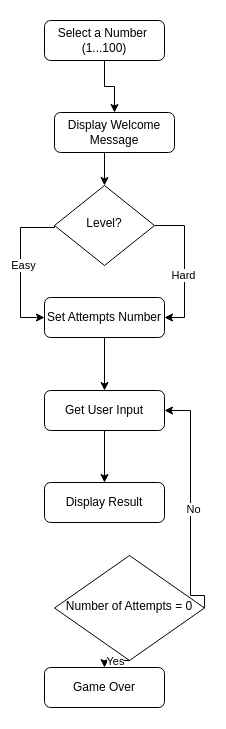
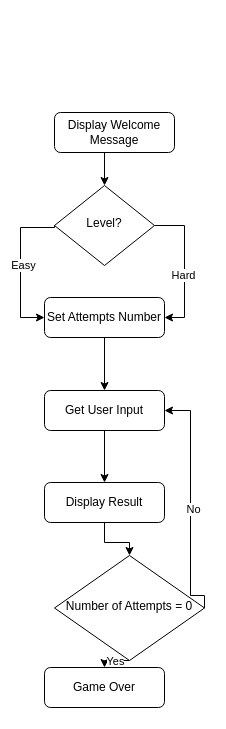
  <mxCell id="0" />
  <mxCell id="1" parent="0" />
  <mxCell id="2" style="edgeStyle=orthogonalEdgeStyle;rounded=0;orthogonalLoop=1;jettySize=auto;html=1;exitX=0.5;exitY=1;exitDx=0;exitDy=0;entryX=0.5;entryY=0;entryDx=0;entryDy=0;" edge="1" parent="1" source="3" target="8"><mxGeometry relative="1" as="geometry" /></mxCell>
  <mxCell id="3" value="Display Welcome Message" style="rounded=1;whiteSpace=wrap;html=1;fontSize=12;glass=0;strokeWidth=1;shadow=0;" parent="1" vertex="1"><mxGeometry x="54" y="112" width="120" height="40" as="geometry" /></mxCell>
  <mxCell id="4" style="edgeStyle=orthogonalEdgeStyle;rounded=0;orthogonalLoop=1;jettySize=auto;html=1;exitX=0;exitY=0.5;exitDx=0;exitDy=0;entryX=0;entryY=0.5;entryDx=0;entryDy=0;" edge="1" parent="1" source="8" target="10"><mxGeometry relative="1" as="geometry"><Array as="points"><mxPoint x="20" y="227" /><mxPoint x="20" y="317" /></Array></mxGeometry></mxCell>
  <mxCell id="5" value="Easy" style="edgeLabel;html=1;align=center;verticalAlign=middle;resizable=0;points=[];" vertex="1" connectable="0" parent="4"><mxGeometry x="-0.023" y="2" relative="1" as="geometry"><mxPoint as="offset" /></mxGeometry></mxCell>
  <mxCell id="6" style="edgeStyle=orthogonalEdgeStyle;rounded=0;orthogonalLoop=1;jettySize=auto;html=1;exitX=1;exitY=0.5;exitDx=0;exitDy=0;entryX=1;entryY=0.5;entryDx=0;entryDy=0;" edge="1" parent="1" source="8" target="10"><mxGeometry relative="1" as="geometry" /></mxCell>
  <mxCell id="7" value="Hard" style="edgeLabel;html=1;align=center;verticalAlign=middle;resizable=0;points=[];" vertex="1" connectable="0" parent="6"><mxGeometry x="0.109" y="-2" relative="1" as="geometry"><mxPoint as="offset" /></mxGeometry></mxCell>
  <mxCell id="8" value="Level?" style="rhombus;whiteSpace=wrap;html=1;shadow=0;fontFamily=Helvetica;fontSize=12;align=center;strokeWidth=1;spacing=6;spacingTop=-4;" parent="1" vertex="1"><mxGeometry x="54" y="185" width="100" height="80" as="geometry" /></mxCell>
  <mxCell id="9" style="edgeStyle=orthogonalEdgeStyle;rounded=0;orthogonalLoop=1;jettySize=auto;html=1;exitX=0.5;exitY=1;exitDx=0;exitDy=0;entryX=0.5;entryY=0;entryDx=0;entryDy=0;" edge="1" parent="1" source="10" target="14"><mxGeometry relative="1" as="geometry" /></mxCell>
  <mxCell id="10" value="Set Attempts Number" style="rounded=1;whiteSpace=wrap;html=1;fontSize=12;glass=0;strokeWidth=1;shadow=0;" parent="1" vertex="1"><mxGeometry x="44" y="297" width="120" height="40" as="geometry" /></mxCell>
- <mxCell id="11" style="edgeStyle=orthogonalEdgeStyle;rounded=0;orthogonalLoop=1;jettySize=auto;html=1;exitX=0.5;exitY=1;exitDx=0;exitDy=0;entryX=0.5;entryY=0;entryDx=0;entryDy=0;" edge="1" parent="1" source="12" target="3"><mxGeometry relative="1" as="geometry" /></mxCell>
- <mxCell id="12" value="Select a Number&amp;nbsp;&lt;br&gt;(1...100)" style="rounded=1;whiteSpace=wrap;html=1;fontSize=12;glass=0;strokeWidth=1;shadow=0;" parent="1" vertex="1"><mxGeometry x="44" y="20" width="120" height="40" as="geometry" /></mxCell>
  <mxCell id="13" style="edgeStyle=orthogonalEdgeStyle;rounded=0;orthogonalLoop=1;jettySize=auto;html=1;exitX=0.5;exitY=1;exitDx=0;exitDy=0;entryX=0.5;entryY=0;entryDx=0;entryDy=0;" edge="1" parent="1" source="14" target="21"><mxGeometry relative="1" as="geometry" /></mxCell>
  <mxCell id="14" value="Get User Input" style="rounded=1;whiteSpace=wrap;html=1;fontSize=12;glass=0;strokeWidth=1;shadow=0;" vertex="1" parent="1"><mxGeometry x="44" y="390" width="120" height="40" as="geometry" /></mxCell>
  <mxCell id="15" style="edgeStyle=orthogonalEdgeStyle;rounded=0;orthogonalLoop=1;jettySize=auto;html=1;exitX=0.5;exitY=1;exitDx=0;exitDy=0;entryX=0.5;entryY=0;entryDx=0;entryDy=0;" edge="1" parent="1" source="19" target="22"><mxGeometry relative="1" as="geometry" /></mxCell>
  <mxCell id="16" value="Yes" style="edgeLabel;html=1;align=center;verticalAlign=middle;resizable=0;points=[];" vertex="1" connectable="0" parent="15"><mxGeometry x="-0.038" relative="1" as="geometry"><mxPoint as="offset" /></mxGeometry></mxCell>
  <mxCell id="17" style="edgeStyle=orthogonalEdgeStyle;rounded=0;orthogonalLoop=1;jettySize=auto;html=1;exitX=1;exitY=0.5;exitDx=0;exitDy=0;entryX=1;entryY=0.5;entryDx=0;entryDy=0;" edge="1" parent="1" source="19" target="14"><mxGeometry relative="1" as="geometry"><Array as="points"><mxPoint x="190" y="595" /><mxPoint x="190" y="410" /></Array></mxGeometry></mxCell>
  <mxCell id="18" value="No" style="edgeLabel;html=1;align=center;verticalAlign=middle;resizable=0;points=[];" vertex="1" connectable="0" parent="17"><mxGeometry x="-0.045" y="-2" relative="1" as="geometry"><mxPoint as="offset" /></mxGeometry></mxCell>
  <mxCell id="19" value="Number of Attempts = 0" style="rhombus;whiteSpace=wrap;html=1;shadow=0;fontFamily=Helvetica;fontSize=12;align=center;strokeWidth=1;spacing=6;spacingTop=-4;" vertex="1" parent="1"><mxGeometry x="54" y="555" width="150" height="105" as="geometry" /></mxCell>
+ <mxCell id="20" style="edgeStyle=orthogonalEdgeStyle;rounded=0;orthogonalLoop=1;jettySize=auto;html=1;exitX=0.5;exitY=1;exitDx=0;exitDy=0;" edge="1" parent="1" source="21" target="19"><mxGeometry relative="1" as="geometry" /></mxCell>
  <mxCell id="21" value="Display Result" style="rounded=1;whiteSpace=wrap;html=1;fontSize=12;glass=0;strokeWidth=1;shadow=0;" vertex="1" parent="1"><mxGeometry x="44" y="482" width="120" height="40" as="geometry" /></mxCell>
  <mxCell id="22" value="Game Over" style="rounded=1;whiteSpace=wrap;html=1;fontSize=12;glass=0;strokeWidth=1;shadow=0;" vertex="1" parent="1"><mxGeometry x="44" y="667" width="120" height="40" as="geometry" /></mxCell>
